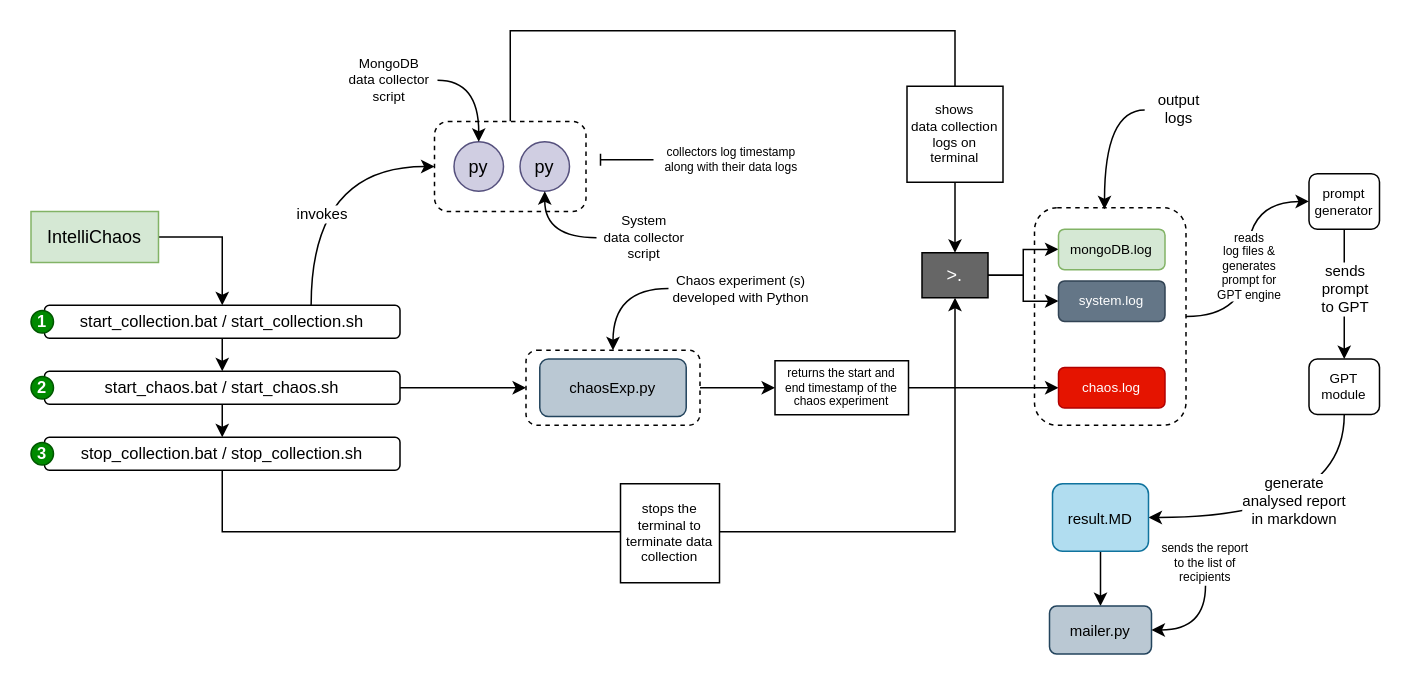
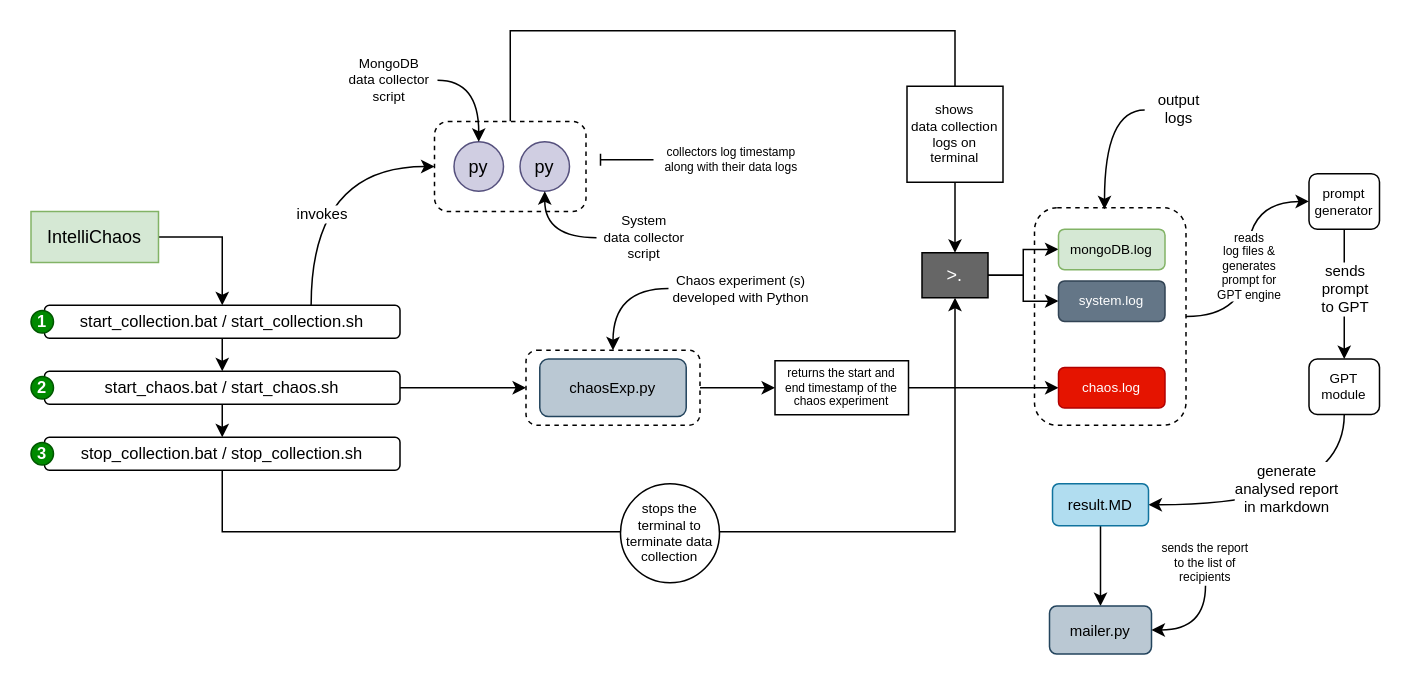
  <mxCell id="0" />
  <mxCell id="1" parent="0" />
  <mxCell id="2" style="edgeStyle=orthogonalEdgeStyle;rounded=0;orthogonalLoop=1;jettySize=auto;html=1;curved=1;" edge="1" parent="1" source="4" target="48"><mxGeometry relative="1" as="geometry" /></mxCell>
  <mxCell id="3" value="reads&lt;div style=&quot;font-size: 8px;&quot;&gt;log files &amp;amp;&lt;/div&gt;&lt;div style=&quot;font-size: 8px;&quot;&gt;generates&lt;/div&gt;&lt;div style=&quot;font-size: 8px;&quot;&gt;prompt for&lt;/div&gt;&lt;div style=&quot;font-size: 8px;&quot;&gt;GPT engine&lt;/div&gt;" style="edgeLabel;html=1;align=center;verticalAlign=middle;resizable=0;points=[];fontSize=8;" vertex="1" connectable="0" parent="2"><mxGeometry x="-0.109" y="-1" relative="1" as="geometry"><mxPoint x="-1" y="-4" as="offset" /></mxGeometry></mxCell>
  <mxCell id="4" value="" style="rounded=1;whiteSpace=wrap;html=1;dashed=1;" vertex="1" parent="1"><mxGeometry x="689" y="138" width="101" height="145" as="geometry" /></mxCell>
  <mxCell id="5" value="" style="edgeStyle=orthogonalEdgeStyle;rounded=0;orthogonalLoop=1;jettySize=auto;html=1;spacingTop=-4;entryX=0.5;entryY=0;entryDx=0;entryDy=0;" edge="1" parent="1" target="29"><mxGeometry x="0.749" y="2" relative="1" as="geometry"><mxPoint x="339.533" y="80.5" as="sourcePoint" /><mxPoint x="711" y="163" as="targetPoint" /><Array as="points"><mxPoint x="340" y="20" /><mxPoint x="636" y="20" /></Array><mxPoint as="offset" /></mxGeometry></mxCell>
  <mxCell id="6" value="" style="rounded=1;whiteSpace=wrap;html=1;dashed=1;" vertex="1" parent="1"><mxGeometry x="289" y="80.5" width="101" height="60" as="geometry" /></mxCell>
  <mxCell id="7" style="edgeStyle=orthogonalEdgeStyle;rounded=0;orthogonalLoop=1;jettySize=auto;html=1;exitX=1;exitY=0.5;exitDx=0;exitDy=0;" edge="1" parent="1" source="8" target="12"><mxGeometry relative="1" as="geometry" /></mxCell>
  <mxCell id="8" value="IntelliChaos" style="rounded=0;whiteSpace=wrap;html=1;fillColor=#d5e8d4;strokeColor=#82b366;fontStyle=0" vertex="1" parent="1"><mxGeometry x="20" y="140.5" width="85" height="34" as="geometry" /></mxCell>
  <mxCell id="9" style="edgeStyle=orthogonalEdgeStyle;rounded=0;orthogonalLoop=1;jettySize=auto;html=1;entryX=0.5;entryY=0;entryDx=0;entryDy=0;fontSize=11;" edge="1" parent="1" source="12" target="15"><mxGeometry relative="1" as="geometry" /></mxCell>
  <mxCell id="10" style="edgeStyle=orthogonalEdgeStyle;rounded=0;orthogonalLoop=1;jettySize=auto;html=1;entryX=0;entryY=0.5;entryDx=0;entryDy=0;curved=1;exitX=0.75;exitY=0;exitDx=0;exitDy=0;" edge="1" parent="1" source="12" target="6"><mxGeometry relative="1" as="geometry" /></mxCell>
  <mxCell id="11" value="invokes" style="edgeLabel;html=1;align=center;verticalAlign=middle;resizable=0;points=[];fontSize=10;" vertex="1" connectable="0" parent="10"><mxGeometry x="-0.291" y="-7" relative="1" as="geometry"><mxPoint as="offset" /></mxGeometry></mxCell>
  <mxCell id="12" value="start_collection.bat / start_collection.sh" style="rounded=1;whiteSpace=wrap;html=1;fontSize=11;" vertex="1" parent="1"><mxGeometry x="29" y="203" width="237" height="22" as="geometry" /></mxCell>
  <mxCell id="13" style="edgeStyle=orthogonalEdgeStyle;rounded=0;orthogonalLoop=1;jettySize=auto;html=1;entryX=0.5;entryY=0;entryDx=0;entryDy=0;fontSize=11;" edge="1" parent="1" source="15" target="17"><mxGeometry relative="1" as="geometry" /></mxCell>
  <mxCell id="14" style="edgeStyle=orthogonalEdgeStyle;rounded=0;orthogonalLoop=1;jettySize=auto;html=1;" edge="1" parent="1" source="15" target="35"><mxGeometry relative="1" as="geometry" /></mxCell>
  <mxCell id="15" value="start_chaos.bat / start_chaos.sh" style="rounded=1;whiteSpace=wrap;html=1;fontSize=11;" vertex="1" parent="1"><mxGeometry x="29" y="247" width="237" height="22" as="geometry" /></mxCell>
  <mxCell id="16" style="edgeStyle=orthogonalEdgeStyle;rounded=0;orthogonalLoop=1;jettySize=auto;html=1;entryX=0.5;entryY=1;entryDx=0;entryDy=0;" edge="1" parent="1" source="17" target="29"><mxGeometry relative="1" as="geometry"><Array as="points"><mxPoint x="148" y="354" /><mxPoint x="636" y="354" /></Array></mxGeometry></mxCell>
  <mxCell id="17" value="stop_collection.bat / stop_collection.sh" style="rounded=1;whiteSpace=wrap;html=1;fontSize=11;" vertex="1" parent="1"><mxGeometry x="29" y="291" width="237" height="22" as="geometry" /></mxCell>
  <mxCell id="18" value="1" style="ellipse;whiteSpace=wrap;html=1;aspect=fixed;fillColor=#008a00;fontColor=#ffffff;strokeColor=#005700;fontStyle=1;fontSize=11;" vertex="1" parent="1"><mxGeometry x="20" y="206.5" width="15" height="15" as="geometry" /></mxCell>
  <mxCell id="19" value="2" style="ellipse;whiteSpace=wrap;html=1;aspect=fixed;fillColor=#008a00;fontColor=#ffffff;strokeColor=#005700;fontStyle=1;fontSize=11;" vertex="1" parent="1"><mxGeometry x="20" y="250.5" width="15" height="15" as="geometry" /></mxCell>
  <mxCell id="20" value="3" style="ellipse;whiteSpace=wrap;html=1;aspect=fixed;fillColor=#008a00;fontColor=#ffffff;strokeColor=#005700;fontStyle=1;fontSize=11;" vertex="1" parent="1"><mxGeometry x="20" y="294.5" width="15" height="15" as="geometry" /></mxCell>
  <mxCell id="21" value="py" style="ellipse;whiteSpace=wrap;html=1;aspect=fixed;fillColor=#d0cee2;strokeColor=#56517e;" vertex="1" parent="1"><mxGeometry x="302" y="94" width="33" height="33" as="geometry" /></mxCell>
  <mxCell id="22" style="edgeStyle=orthogonalEdgeStyle;rounded=0;orthogonalLoop=1;jettySize=auto;html=1;curved=1;" edge="1" parent="1" source="23" target="21"><mxGeometry relative="1" as="geometry" /></mxCell>
  <mxCell id="23" value="MongoDB&lt;div&gt;data collector script&lt;/div&gt;" style="text;html=1;align=center;verticalAlign=middle;whiteSpace=wrap;rounded=0;fontSize=9;" vertex="1" parent="1"><mxGeometry x="227" y="42" width="64" height="22" as="geometry" /></mxCell>
  <mxCell id="24" value="py" style="ellipse;whiteSpace=wrap;html=1;aspect=fixed;fillColor=#d0cee2;strokeColor=#56517e;" vertex="1" parent="1"><mxGeometry x="346" y="94" width="33" height="33" as="geometry" /></mxCell>
  <mxCell id="25" style="edgeStyle=orthogonalEdgeStyle;rounded=0;orthogonalLoop=1;jettySize=auto;html=1;entryX=0.5;entryY=1;entryDx=0;entryDy=0;curved=1;" edge="1" parent="1" source="26" target="24"><mxGeometry relative="1" as="geometry" /></mxCell>
  <mxCell id="26" value="System&lt;div&gt;data collector&lt;/div&gt;&lt;div&gt;script&lt;/div&gt;" style="text;html=1;align=center;verticalAlign=middle;whiteSpace=wrap;rounded=0;fontSize=9;" vertex="1" parent="1"><mxGeometry x="397" y="147" width="64" height="22" as="geometry" /></mxCell>
  <mxCell id="27" style="edgeStyle=orthogonalEdgeStyle;rounded=0;orthogonalLoop=1;jettySize=auto;html=1;entryX=0;entryY=0.5;entryDx=0;entryDy=0;" edge="1" parent="1" source="29" target="41"><mxGeometry relative="1" as="geometry" /></mxCell>
  <mxCell id="28" style="edgeStyle=orthogonalEdgeStyle;rounded=0;orthogonalLoop=1;jettySize=auto;html=1;entryX=0;entryY=0.5;entryDx=0;entryDy=0;" edge="1" parent="1" source="29" target="42"><mxGeometry relative="1" as="geometry" /></mxCell>
  <mxCell id="29" value="&lt;font face=&quot;Helvetica&quot; color=&quot;#ffffff&quot;&gt;&amp;gt;.&lt;/font&gt;" style="rounded=0;whiteSpace=wrap;html=1;fillColor=#666666;" vertex="1" parent="1"><mxGeometry x="614" y="168" width="44" height="30" as="geometry" /></mxCell>
  <mxCell id="30" style="edgeStyle=orthogonalEdgeStyle;rounded=0;orthogonalLoop=1;jettySize=auto;html=1;endArrow=baseDash;endFill=0;" edge="1" parent="1" source="31"><mxGeometry relative="1" as="geometry"><mxPoint x="399.667" y="106" as="targetPoint" /></mxGeometry></mxCell>
  <mxCell id="31" value="collectors log timestamp along with their data logs" style="text;html=1;align=center;verticalAlign=middle;whiteSpace=wrap;rounded=0;fontSize=8;" vertex="1" parent="1"><mxGeometry x="435" y="91" width="104" height="30" as="geometry" /></mxCell>
  <mxCell id="32" style="edgeStyle=orthogonalEdgeStyle;rounded=0;orthogonalLoop=1;jettySize=auto;html=1;entryX=0.5;entryY=0;entryDx=0;entryDy=0;curved=1;exitX=0;exitY=0.5;exitDx=0;exitDy=0;" edge="1" parent="1" source="33" target="35"><mxGeometry relative="1" as="geometry" /></mxCell>
  <mxCell id="33" value="Chaos experiment (s) developed with Python" style="text;html=1;align=center;verticalAlign=middle;whiteSpace=wrap;rounded=0;fontSize=9;" vertex="1" parent="1"><mxGeometry x="445" y="180.5" width="97" height="22.5" as="geometry" /></mxCell>
  <mxCell id="34" style="edgeStyle=orthogonalEdgeStyle;rounded=0;orthogonalLoop=1;jettySize=auto;html=1;entryX=0;entryY=0.5;entryDx=0;entryDy=0;" edge="1" parent="1" source="35" target="38"><mxGeometry relative="1" as="geometry"><mxPoint x="574" y="258" as="targetPoint" /></mxGeometry></mxCell>
  <mxCell id="35" value="" style="rounded=1;whiteSpace=wrap;html=1;dashed=1;" vertex="1" parent="1"><mxGeometry x="350" y="233" width="116" height="50" as="geometry" /></mxCell>
  <mxCell id="36" value="&lt;font style=&quot;font-size: 10px;&quot;&gt;chaosExp.py&lt;/font&gt;" style="rounded=1;whiteSpace=wrap;html=1;fillColor=#bac8d3;strokeColor=#23445d;" vertex="1" parent="1"><mxGeometry x="359.188" y="238.833" width="97.624" height="38.333" as="geometry" /></mxCell>
  <mxCell id="37" style="edgeStyle=orthogonalEdgeStyle;rounded=0;orthogonalLoop=1;jettySize=auto;html=1;entryX=0;entryY=0.5;entryDx=0;entryDy=0;" edge="1" parent="1" source="38" target="43"><mxGeometry relative="1" as="geometry" /></mxCell>
  <mxCell id="38" value="returns the start and end timestamp of the chaos experiment" style="rounded=0;whiteSpace=wrap;html=1;fontSize=8;" vertex="1" parent="1"><mxGeometry x="516" y="240" width="89" height="36" as="geometry" /></mxCell>
  <mxCell id="39" value="&lt;font style=&quot;font-size: 9px;&quot;&gt;shows&lt;/font&gt;&lt;div style=&quot;font-size: 9px;&quot;&gt;&lt;font style=&quot;font-size: 9px;&quot;&gt;data collection&lt;/font&gt;&lt;/div&gt;&lt;div style=&quot;font-size: 9px;&quot;&gt;&lt;font style=&quot;font-size: 9px;&quot;&gt;logs on terminal&lt;/font&gt;&lt;/div&gt;" style="whiteSpace=wrap;html=1;aspect=fixed;fontSize=9;rounded=0;" vertex="1" parent="1"><mxGeometry x="604" y="57" width="64" height="64" as="geometry" /></mxCell>
- <mxCell id="40" value="stops the terminal to terminate data collection" style="whiteSpace=wrap;html=1;aspect=fixed;fontSize=9;rounded=0;" vertex="1" parent="1"><mxGeometry x="413" y="322" width="66" height="66" as="geometry" /></mxCell>
+ <mxCell id="40" value="stops the terminal to terminate data collection" style="ellipse;whiteSpace=wrap;html=1;aspect=fixed;fontSize=9;" vertex="1" parent="1"><mxGeometry x="413" y="322" width="66" height="66" as="geometry" /></mxCell>
  <mxCell id="41" value="mongoDB.log" style="rounded=1;whiteSpace=wrap;html=1;fontSize=9;fillColor=#d5e8d4;strokeColor=#82b366;" vertex="1" parent="1"><mxGeometry x="705" y="152.25" width="71" height="27" as="geometry" /></mxCell>
  <mxCell id="42" value="system.log" style="rounded=1;whiteSpace=wrap;html=1;fontSize=9;fillColor=#647687;fontColor=#ffffff;strokeColor=#314354;" vertex="1" parent="1"><mxGeometry x="705" y="186.75" width="71" height="27" as="geometry" /></mxCell>
  <mxCell id="43" value="chaos.log" style="rounded=1;whiteSpace=wrap;html=1;fontSize=9;fillColor=#e51400;fontColor=#ffffff;strokeColor=#B20000;" vertex="1" parent="1"><mxGeometry x="705" y="244.5" width="71" height="27" as="geometry" /></mxCell>
  <mxCell id="44" value="output&lt;div&gt;logs&lt;/div&gt;" style="text;html=1;align=center;verticalAlign=middle;resizable=0;points=[];autosize=1;strokeColor=none;fillColor=none;fontSize=10;" vertex="1" parent="1"><mxGeometry x="762" y="54" width="46" height="36" as="geometry" /></mxCell>
  <mxCell id="45" style="edgeStyle=orthogonalEdgeStyle;rounded=0;orthogonalLoop=1;jettySize=auto;html=1;entryX=0.462;entryY=0.007;entryDx=0;entryDy=0;entryPerimeter=0;exitX=0.01;exitY=0.521;exitDx=0;exitDy=0;exitPerimeter=0;curved=1;" edge="1" parent="1" source="44" target="4"><mxGeometry relative="1" as="geometry" /></mxCell>
  <mxCell id="46" style="edgeStyle=orthogonalEdgeStyle;rounded=0;orthogonalLoop=1;jettySize=auto;html=1;" edge="1" parent="1" source="48" target="51"><mxGeometry relative="1" as="geometry" /></mxCell>
  <mxCell id="47" value="&lt;font style=&quot;font-size: 10px;&quot;&gt;sends&lt;/font&gt;&lt;div style=&quot;font-size: 10px;&quot;&gt;&lt;font style=&quot;font-size: 10px;&quot;&gt;prompt&lt;/font&gt;&lt;/div&gt;&lt;div style=&quot;font-size: 10px;&quot;&gt;&lt;font style=&quot;font-size: 10px;&quot;&gt;to GPT&lt;/font&gt;&lt;/div&gt;" style="edgeLabel;html=1;align=center;verticalAlign=middle;resizable=0;points=[];fontSize=10;" vertex="1" connectable="0" parent="46"><mxGeometry x="-0.095" relative="1" as="geometry"><mxPoint as="offset" /></mxGeometry></mxCell>
  <mxCell id="48" value="prompt generator" style="rounded=1;whiteSpace=wrap;html=1;fontSize=9;" vertex="1" parent="1"><mxGeometry x="872" y="115.25" width="47" height="37" as="geometry" /></mxCell>
  <mxCell id="49" style="edgeStyle=orthogonalEdgeStyle;rounded=0;orthogonalLoop=1;jettySize=auto;html=1;entryX=1;entryY=0.5;entryDx=0;entryDy=0;exitX=0.5;exitY=1;exitDx=0;exitDy=0;curved=1;" edge="1" parent="1" source="51" target="53"><mxGeometry relative="1" as="geometry" /></mxCell>
  <mxCell id="50" value="&lt;font style=&quot;font-size: 10px;&quot;&gt;generate&lt;/font&gt;&lt;div style=&quot;font-size: 10px;&quot;&gt;&lt;font style=&quot;font-size: 10px;&quot;&gt;analysed report&lt;/font&gt;&lt;/div&gt;&lt;div style=&quot;font-size: 10px;&quot;&gt;&lt;font style=&quot;font-size: 10px;&quot;&gt;in markdown&lt;/font&gt;&lt;/div&gt;" style="edgeLabel;html=1;align=center;verticalAlign=middle;resizable=0;points=[];fontSize=10;" vertex="1" connectable="0" parent="49"><mxGeometry x="0.034" y="-12" relative="1" as="geometry"><mxPoint as="offset" /></mxGeometry></mxCell>
  <mxCell id="51" value="GPT module" style="rounded=1;whiteSpace=wrap;html=1;fontSize=9;" vertex="1" parent="1"><mxGeometry x="872" y="238.83" width="47" height="37" as="geometry" /></mxCell>
  <mxCell id="52" style="edgeStyle=orthogonalEdgeStyle;rounded=0;orthogonalLoop=1;jettySize=auto;html=1;entryX=0.5;entryY=0;entryDx=0;entryDy=0;" edge="1" parent="1" source="53" target="54"><mxGeometry relative="1" as="geometry" /></mxCell>
- <mxCell id="53" value="result.MD" style="rounded=1;whiteSpace=wrap;html=1;fillColor=#b1ddf0;strokeColor=#10739e;fontSize=10;" vertex="1" parent="1"><mxGeometry x="701" y="322" width="64" height="45" as="geometry" /></mxCell>
+ <mxCell id="53" value="result.MD" style="rounded=1;whiteSpace=wrap;html=1;fillColor=#b1ddf0;strokeColor=#10739e;fontSize=10;" vertex="1" parent="1"><mxGeometry x="701" y="322" width="64" height="28" as="geometry" /></mxCell>
  <mxCell id="54" value="mailer.py" style="rounded=1;whiteSpace=wrap;html=1;fillColor=#bac8d3;strokeColor=#23445d;fontSize=10;" vertex="1" parent="1"><mxGeometry x="699" y="403.5" width="68" height="32" as="geometry" /></mxCell>
  <mxCell id="55" style="edgeStyle=orthogonalEdgeStyle;rounded=0;orthogonalLoop=1;jettySize=auto;html=1;entryX=1;entryY=0.5;entryDx=0;entryDy=0;exitX=0.5;exitY=1;exitDx=0;exitDy=0;curved=1;" edge="1" parent="1" source="56" target="54"><mxGeometry relative="1" as="geometry" /></mxCell>
  <mxCell id="56" value="sends the report to the list of recipients" style="text;html=1;align=center;verticalAlign=middle;whiteSpace=wrap;rounded=0;fontSize=8;" vertex="1" parent="1"><mxGeometry x="773" y="360" width="60" height="30" as="geometry" /></mxCell>
